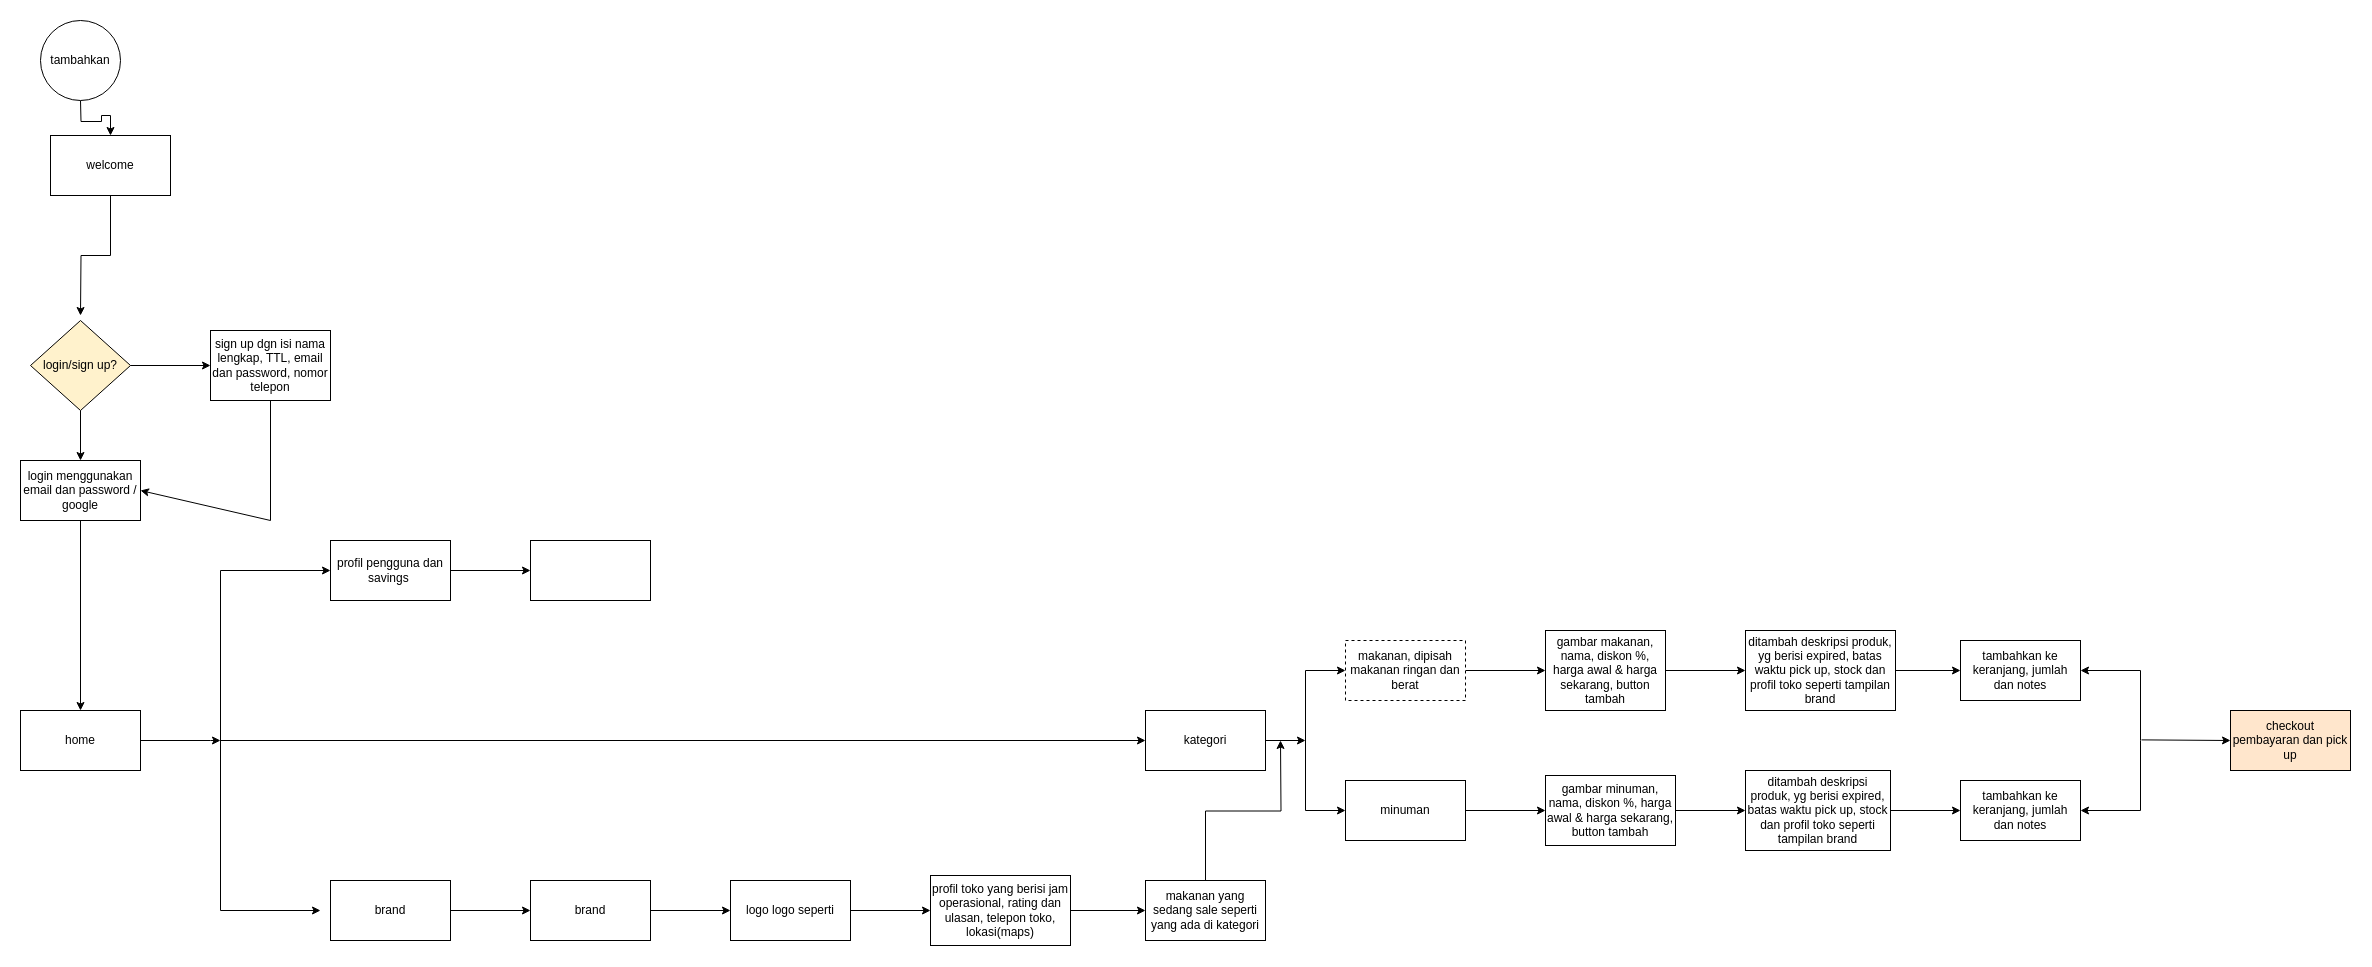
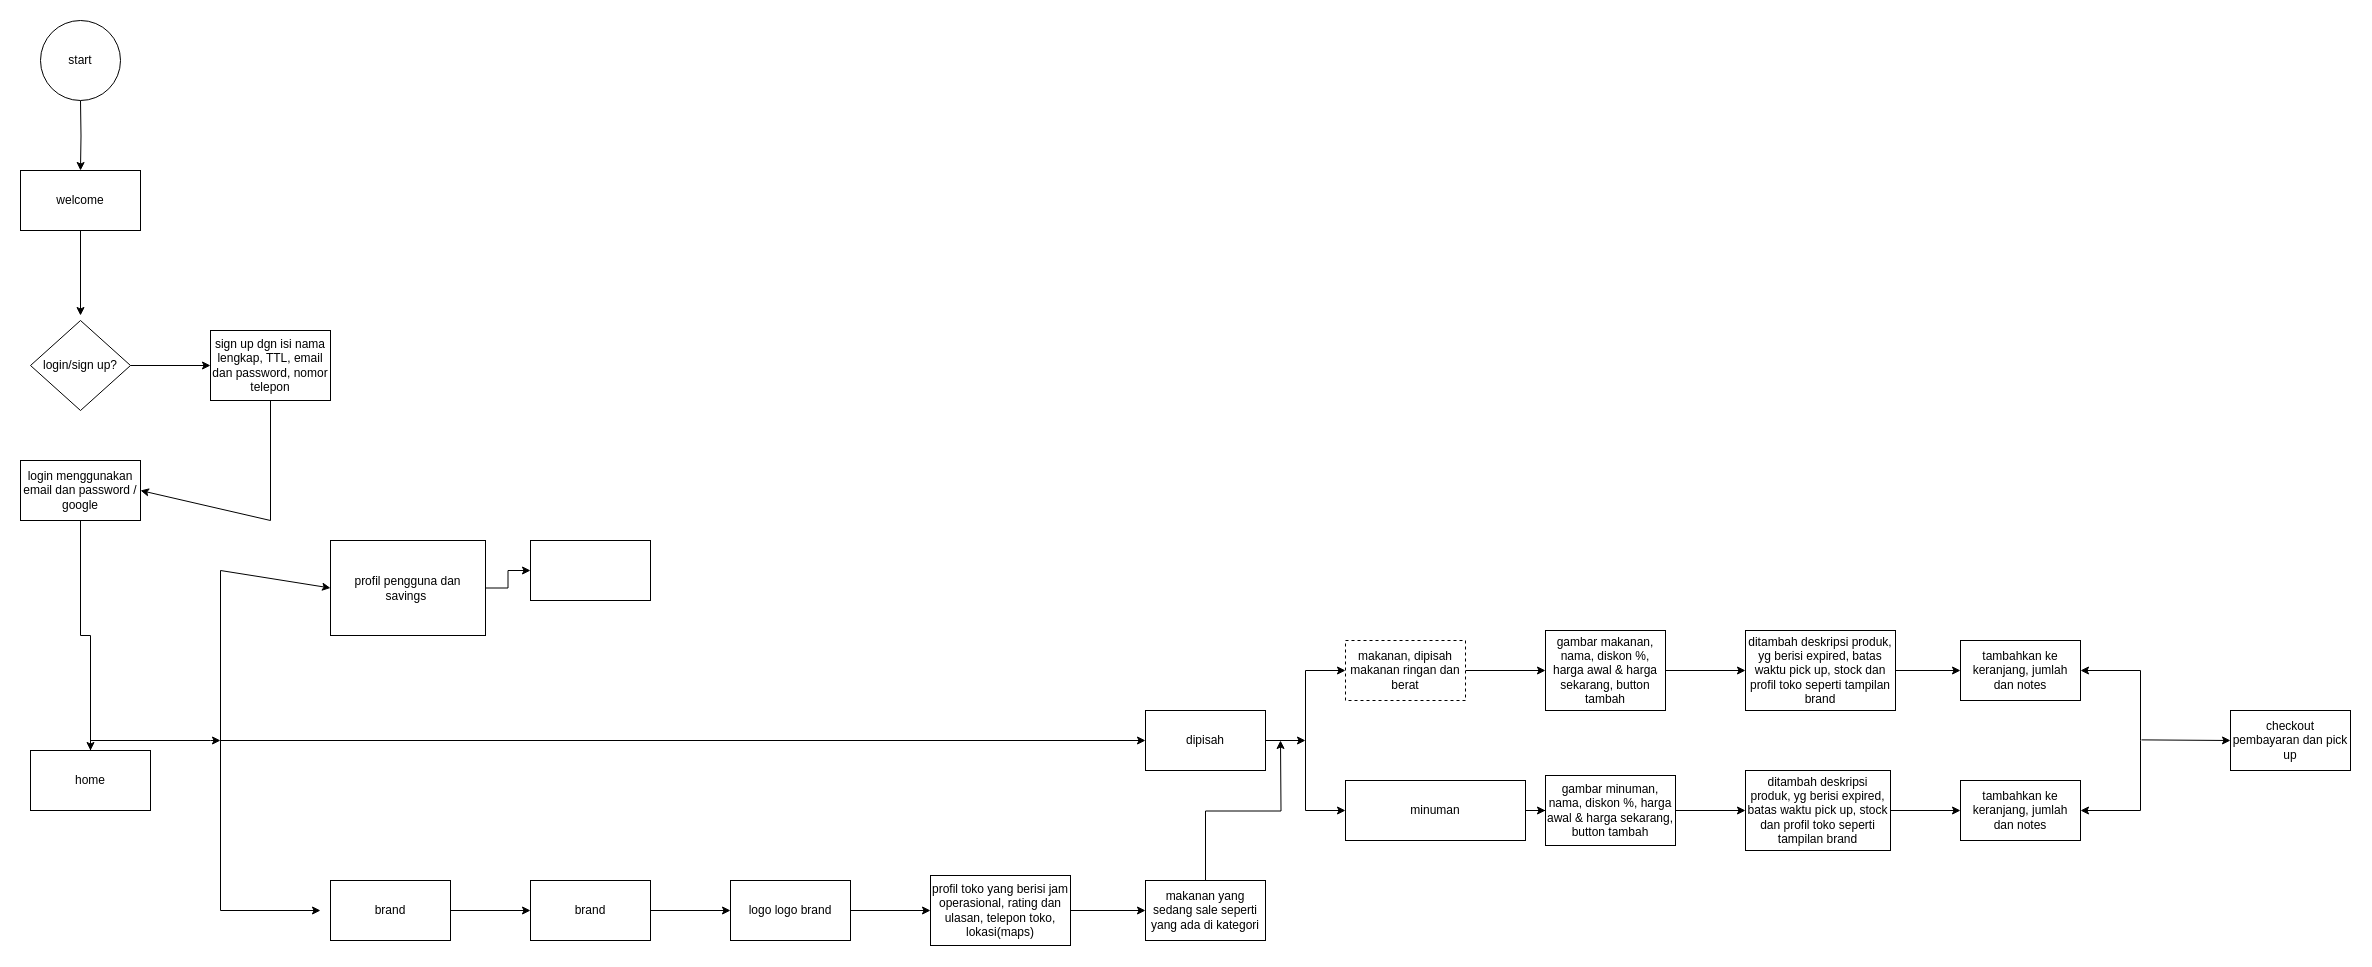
  <mxCell id="0" />
  <mxCell id="1" parent="0" />
  <mxCell id="2" value="" style="edgeStyle=orthogonalEdgeStyle;rounded=0;orthogonalLoop=1;jettySize=auto;html=1;" edge="1" parent="1" target="4"><mxGeometry relative="1" as="geometry"><mxPoint x="80" y="100" as="sourcePoint" /></mxGeometry></mxCell>
  <mxCell id="3" value="" style="edgeStyle=orthogonalEdgeStyle;rounded=0;orthogonalLoop=1;jettySize=auto;html=1;" edge="1" parent="1" source="4"><mxGeometry relative="1" as="geometry"><mxPoint x="80" y="315" as="targetPoint" /></mxGeometry></mxCell>
- <mxCell id="4" value="welcome" style="whiteSpace=wrap;html=1;" vertex="1" parent="1"><mxGeometry x="50" y="135" width="120" height="60" as="geometry" /></mxCell>
+ <mxCell id="4" value="welcome" style="whiteSpace=wrap;html=1;" vertex="1" parent="1"><mxGeometry x="20" y="170" width="120" height="60" as="geometry" /></mxCell>
  <mxCell id="5" value="sign up dgn isi nama lengkap, TTL, email dan password, nomor telepon" style="whiteSpace=wrap;html=1;" vertex="1" parent="1"><mxGeometry x="210" y="330" width="120" height="70" as="geometry" /></mxCell>
- <mxCell id="6" value="tambahkan" style="ellipse;whiteSpace=wrap;html=1;aspect=fixed;" vertex="1" parent="1"><mxGeometry x="40" y="20" width="80" height="80" as="geometry" /></mxCell>
+ <mxCell id="6" value="start" style="ellipse;whiteSpace=wrap;html=1;aspect=fixed;" vertex="1" parent="1"><mxGeometry x="40" y="20" width="80" height="80" as="geometry" /></mxCell>
  <mxCell id="7" value="" style="edgeStyle=orthogonalEdgeStyle;rounded=0;orthogonalLoop=1;jettySize=auto;html=1;entryX=0.5;entryY=0;entryDx=0;entryDy=0;" edge="1" parent="1" source="8" target="10"><mxGeometry relative="1" as="geometry"><mxPoint x="80" y="630" as="targetPoint" /></mxGeometry></mxCell>
  <mxCell id="8" value="login menggunakan email dan password / google" style="rounded=0;whiteSpace=wrap;html=1;" vertex="1" parent="1"><mxGeometry x="20" y="460" width="120" height="60" as="geometry" /></mxCell>
  <mxCell id="9" value="" style="edgeStyle=orthogonalEdgeStyle;rounded=0;orthogonalLoop=1;jettySize=auto;html=1;" edge="1" parent="1" source="10"><mxGeometry relative="1" as="geometry"><mxPoint x="220" y="740" as="targetPoint" /><Array as="points"><mxPoint x="210" y="740" /><mxPoint x="210" y="740" /></Array></mxGeometry></mxCell>
- <mxCell id="10" value="home" style="whiteSpace=wrap;html=1;rounded=0;" vertex="1" parent="1"><mxGeometry x="20" y="710" width="120" height="60" as="geometry" /></mxCell>
- <mxCell id="11" value="login/sign up?" style="rhombus;whiteSpace=wrap;html=1;fillColor=#fff2cc;" vertex="1" parent="1"><mxGeometry x="30" y="320" width="100" height="90" as="geometry" /></mxCell>
- <mxCell id="12" value="" style="endArrow=classic;html=1;rounded=0;exitX=0.5;exitY=1;exitDx=0;exitDy=0;entryX=0.5;entryY=0;entryDx=0;entryDy=0;" edge="1" parent="1" source="11" target="8"><mxGeometry width="50" height="50" relative="1" as="geometry"><mxPoint x="110" y="430" as="sourcePoint" /><mxPoint x="80" y="560" as="targetPoint" /></mxGeometry></mxCell>
+ <mxCell id="10" value="home" style="whiteSpace=wrap;html=1;rounded=0;" vertex="1" parent="1"><mxGeometry x="30" y="750" width="120" height="60" as="geometry" /></mxCell>
+ <mxCell id="11" value="login/sign up?" style="rhombus;whiteSpace=wrap;html=1;" vertex="1" parent="1"><mxGeometry x="30" y="320" width="100" height="90" as="geometry" /></mxCell>
  <mxCell id="13" value="" style="endArrow=classic;html=1;rounded=0;exitX=1;exitY=0.5;exitDx=0;exitDy=0;entryX=0;entryY=0.5;entryDx=0;entryDy=0;" edge="1" parent="1" source="11" target="5"><mxGeometry width="50" height="50" relative="1" as="geometry"><mxPoint x="90" y="650" as="sourcePoint" /><mxPoint x="180" y="485" as="targetPoint" /></mxGeometry></mxCell>
  <mxCell id="14" value="" style="endArrow=classic;html=1;rounded=0;exitX=0.5;exitY=1;exitDx=0;exitDy=0;entryX=1;entryY=0.5;entryDx=0;entryDy=0;" edge="1" parent="1" source="5" target="8"><mxGeometry width="50" height="50" relative="1" as="geometry"><mxPoint x="150" y="550" as="sourcePoint" /><mxPoint x="200" y="500" as="targetPoint" /><Array as="points"><mxPoint x="270" y="520" /></Array></mxGeometry></mxCell>
  <mxCell id="15" value="" style="endArrow=classic;startArrow=classic;html=1;rounded=0;entryX=0;entryY=0.5;entryDx=0;entryDy=0;" edge="1" parent="1" target="17"><mxGeometry width="50" height="50" relative="1" as="geometry"><mxPoint x="320" y="910" as="sourcePoint" /><mxPoint x="330" y="610" as="targetPoint" /><Array as="points"><mxPoint x="220" y="910" /><mxPoint x="220" y="570" /></Array></mxGeometry></mxCell>
  <mxCell id="16" value="" style="edgeStyle=orthogonalEdgeStyle;rounded=0;orthogonalLoop=1;jettySize=auto;html=1;" edge="1" parent="1" source="17" target="22"><mxGeometry relative="1" as="geometry" /></mxCell>
- <mxCell id="17" value="profil pengguna dan savings&amp;nbsp;" style="rounded=0;whiteSpace=wrap;html=1;" vertex="1" parent="1"><mxGeometry x="330" y="540" width="120" height="60" as="geometry" /></mxCell>
- <mxCell id="18" value="kategori" style="rounded=0;whiteSpace=wrap;html=1;" vertex="1" parent="1"><mxGeometry x="1145" y="710" width="120" height="60" as="geometry" /></mxCell>
+ <mxCell id="17" value="profil pengguna dan savings&amp;nbsp;" style="rounded=0;whiteSpace=wrap;html=1;" vertex="1" parent="1"><mxGeometry x="330" y="540" width="155" height="95" as="geometry" /></mxCell>
+ <mxCell id="18" value="dipisah" style="rounded=0;whiteSpace=wrap;html=1;" vertex="1" parent="1"><mxGeometry x="1145" y="710" width="120" height="60" as="geometry" /></mxCell>
  <mxCell id="19" value="" style="endArrow=classic;html=1;rounded=0;entryX=0;entryY=0.5;entryDx=0;entryDy=0;" edge="1" parent="1" target="18"><mxGeometry width="50" height="50" relative="1" as="geometry"><mxPoint x="220" y="740" as="sourcePoint" /><mxPoint x="330" y="730" as="targetPoint" /></mxGeometry></mxCell>
  <mxCell id="20" value="" style="edgeStyle=orthogonalEdgeStyle;rounded=0;orthogonalLoop=1;jettySize=auto;html=1;" edge="1" parent="1" source="21" target="25"><mxGeometry relative="1" as="geometry" /></mxCell>
  <mxCell id="21" value="brand" style="rounded=0;whiteSpace=wrap;html=1;" vertex="1" parent="1"><mxGeometry x="330" y="880" width="120" height="60" as="geometry" /></mxCell>
  <mxCell id="22" value="" style="whiteSpace=wrap;html=1;rounded=0;" vertex="1" parent="1"><mxGeometry x="530" y="540" width="120" height="60" as="geometry" /></mxCell>
  <mxCell id="23" value="" style="edgeStyle=orthogonalEdgeStyle;rounded=0;orthogonalLoop=1;jettySize=auto;html=1;" edge="1" parent="1" source="24" target="33"><mxGeometry relative="1" as="geometry" /></mxCell>
- <mxCell id="24" value="minuman" style="whiteSpace=wrap;html=1;rounded=0;" vertex="1" parent="1"><mxGeometry x="1345" y="780" width="120" height="60" as="geometry" /></mxCell>
+ <mxCell id="24" value="minuman" style="whiteSpace=wrap;html=1;rounded=0;" vertex="1" parent="1"><mxGeometry x="1345" y="780" width="180" height="60" as="geometry" /></mxCell>
  <mxCell id="25" value="brand" style="rounded=0;whiteSpace=wrap;html=1;" vertex="1" parent="1"><mxGeometry x="530" y="880" width="120" height="60" as="geometry" /></mxCell>
  <mxCell id="26" value="" style="endArrow=classic;html=1;rounded=0;" edge="1" parent="1"><mxGeometry width="50" height="50" relative="1" as="geometry"><mxPoint x="1265" y="740" as="sourcePoint" /><mxPoint x="1305" y="740" as="targetPoint" /></mxGeometry></mxCell>
  <mxCell id="27" value="" style="endArrow=classic;startArrow=classic;html=1;rounded=0;exitX=0;exitY=0.5;exitDx=0;exitDy=0;" edge="1" parent="1" source="24" target="29"><mxGeometry width="50" height="50" relative="1" as="geometry"><mxPoint x="1305" y="810" as="sourcePoint" /><mxPoint x="1362" y="670" as="targetPoint" /><Array as="points"><mxPoint x="1305" y="810" /><mxPoint x="1305" y="670" /></Array></mxGeometry></mxCell>
  <mxCell id="28" value="" style="edgeStyle=orthogonalEdgeStyle;rounded=0;orthogonalLoop=1;jettySize=auto;html=1;" edge="1" parent="1" source="29" target="31"><mxGeometry relative="1" as="geometry" /></mxCell>
  <mxCell id="29" value="makanan, dipisah makanan ringan dan berat" style="rounded=0;whiteSpace=wrap;html=1;dashed=1;" vertex="1" parent="1"><mxGeometry x="1345" y="640" width="120" height="60" as="geometry" /></mxCell>
  <mxCell id="30" value="" style="edgeStyle=orthogonalEdgeStyle;rounded=0;orthogonalLoop=1;jettySize=auto;html=1;" edge="1" parent="1" source="31" target="35"><mxGeometry relative="1" as="geometry" /></mxCell>
  <mxCell id="31" value="gambar makanan, nama, diskon %, harga awal &amp;amp; harga sekarang, button tambah" style="whiteSpace=wrap;html=1;rounded=0;" vertex="1" parent="1"><mxGeometry x="1545" y="630" width="120" height="80" as="geometry" /></mxCell>
  <mxCell id="32" value="" style="edgeStyle=orthogonalEdgeStyle;rounded=0;orthogonalLoop=1;jettySize=auto;html=1;" edge="1" parent="1" source="33" target="38"><mxGeometry relative="1" as="geometry" /></mxCell>
  <mxCell id="33" value="gambar minuman, nama, diskon %, harga awal &amp;amp; harga sekarang, button tambah" style="whiteSpace=wrap;html=1;rounded=0;" vertex="1" parent="1"><mxGeometry x="1545" y="775" width="130" height="70" as="geometry" /></mxCell>
  <mxCell id="34" value="" style="edgeStyle=orthogonalEdgeStyle;rounded=0;orthogonalLoop=1;jettySize=auto;html=1;" edge="1" parent="1" source="35" target="36"><mxGeometry relative="1" as="geometry" /></mxCell>
  <mxCell id="35" value="ditambah deskripsi produk, yg berisi expired, batas waktu pick up, stock dan profil toko seperti tampilan brand" style="whiteSpace=wrap;html=1;rounded=0;" vertex="1" parent="1"><mxGeometry x="1745" y="630" width="150" height="80" as="geometry" /></mxCell>
  <mxCell id="36" value="tambahkan ke keranjang, jumlah dan notes" style="whiteSpace=wrap;html=1;rounded=0;" vertex="1" parent="1"><mxGeometry x="1960" y="640" width="120" height="60" as="geometry" /></mxCell>
  <mxCell id="37" value="" style="edgeStyle=orthogonalEdgeStyle;rounded=0;orthogonalLoop=1;jettySize=auto;html=1;" edge="1" parent="1" source="38" target="39"><mxGeometry relative="1" as="geometry" /></mxCell>
  <mxCell id="38" value="ditambah deskripsi produk, yg berisi expired, batas waktu pick up, stock dan profil toko seperti tampilan brand" style="whiteSpace=wrap;html=1;rounded=0;" vertex="1" parent="1"><mxGeometry x="1745" y="770" width="145" height="80" as="geometry" /></mxCell>
  <mxCell id="39" value="tambahkan ke keranjang, jumlah dan notes" style="whiteSpace=wrap;html=1;rounded=0;" vertex="1" parent="1"><mxGeometry x="1960" y="780" width="120" height="60" as="geometry" /></mxCell>
  <mxCell id="40" value="" style="endArrow=classic;html=1;rounded=0;" edge="1" parent="1"><mxGeometry width="50" height="50" relative="1" as="geometry"><mxPoint x="650" y="910" as="sourcePoint" /><mxPoint x="730" y="910" as="targetPoint" /><Array as="points"><mxPoint x="650" y="910" /></Array></mxGeometry></mxCell>
  <mxCell id="41" value="" style="edgeStyle=orthogonalEdgeStyle;rounded=0;orthogonalLoop=1;jettySize=auto;html=1;" edge="1" parent="1" source="42" target="44"><mxGeometry relative="1" as="geometry" /></mxCell>
- <mxCell id="42" value="logo logo seperti" style="rounded=0;whiteSpace=wrap;html=1;" vertex="1" parent="1"><mxGeometry x="730" y="880" width="120" height="60" as="geometry" /></mxCell>
+ <mxCell id="42" value="logo logo brand" style="rounded=0;whiteSpace=wrap;html=1;" vertex="1" parent="1"><mxGeometry x="730" y="880" width="120" height="60" as="geometry" /></mxCell>
  <mxCell id="43" value="" style="edgeStyle=orthogonalEdgeStyle;rounded=0;orthogonalLoop=1;jettySize=auto;html=1;" edge="1" parent="1" source="44" target="46"><mxGeometry relative="1" as="geometry" /></mxCell>
  <mxCell id="44" value="profil toko yang berisi jam operasional, rating dan ulasan, telepon toko, lokasi(maps)" style="whiteSpace=wrap;html=1;rounded=0;" vertex="1" parent="1"><mxGeometry x="930" y="875" width="140" height="70" as="geometry" /></mxCell>
  <mxCell id="45" style="edgeStyle=orthogonalEdgeStyle;rounded=0;orthogonalLoop=1;jettySize=auto;html=1;exitX=0.5;exitY=0;exitDx=0;exitDy=0;" edge="1" parent="1" source="46"><mxGeometry relative="1" as="geometry"><mxPoint x="1280" y="740" as="targetPoint" /></mxGeometry></mxCell>
  <mxCell id="46" value="makanan yang sedang sale seperti yang ada di kategori" style="whiteSpace=wrap;html=1;rounded=0;" vertex="1" parent="1"><mxGeometry x="1145" y="880" width="120" height="60" as="geometry" /></mxCell>
  <mxCell id="47" value="" style="endArrow=classic;startArrow=classic;html=1;rounded=0;entryX=1;entryY=0.5;entryDx=0;entryDy=0;exitX=1;exitY=0.5;exitDx=0;exitDy=0;" edge="1" parent="1" source="39" target="36"><mxGeometry width="50" height="50" relative="1" as="geometry"><mxPoint x="2260" y="930" as="sourcePoint" /><mxPoint x="2260" y="570" as="targetPoint" /><Array as="points"><mxPoint x="2140" y="810" /><mxPoint x="2140" y="740" /><mxPoint x="2140" y="670" /></Array></mxGeometry></mxCell>
  <mxCell id="48" value="" style="endArrow=classic;html=1;rounded=0;" edge="1" parent="1"><mxGeometry width="50" height="50" relative="1" as="geometry"><mxPoint x="2141" y="739.38" as="sourcePoint" /><mxPoint x="2230" y="740" as="targetPoint" /></mxGeometry></mxCell>
- <mxCell id="49" value="checkout pembayaran dan pick up" style="rounded=0;whiteSpace=wrap;html=1;fillColor=#ffe6cc;" vertex="1" parent="1"><mxGeometry x="2230" y="710" width="120" height="60" as="geometry" /></mxCell>
+ <mxCell id="49" value="checkout pembayaran dan pick up" style="rounded=0;whiteSpace=wrap;html=1;" vertex="1" parent="1"><mxGeometry x="2230" y="710" width="120" height="60" as="geometry" /></mxCell>
